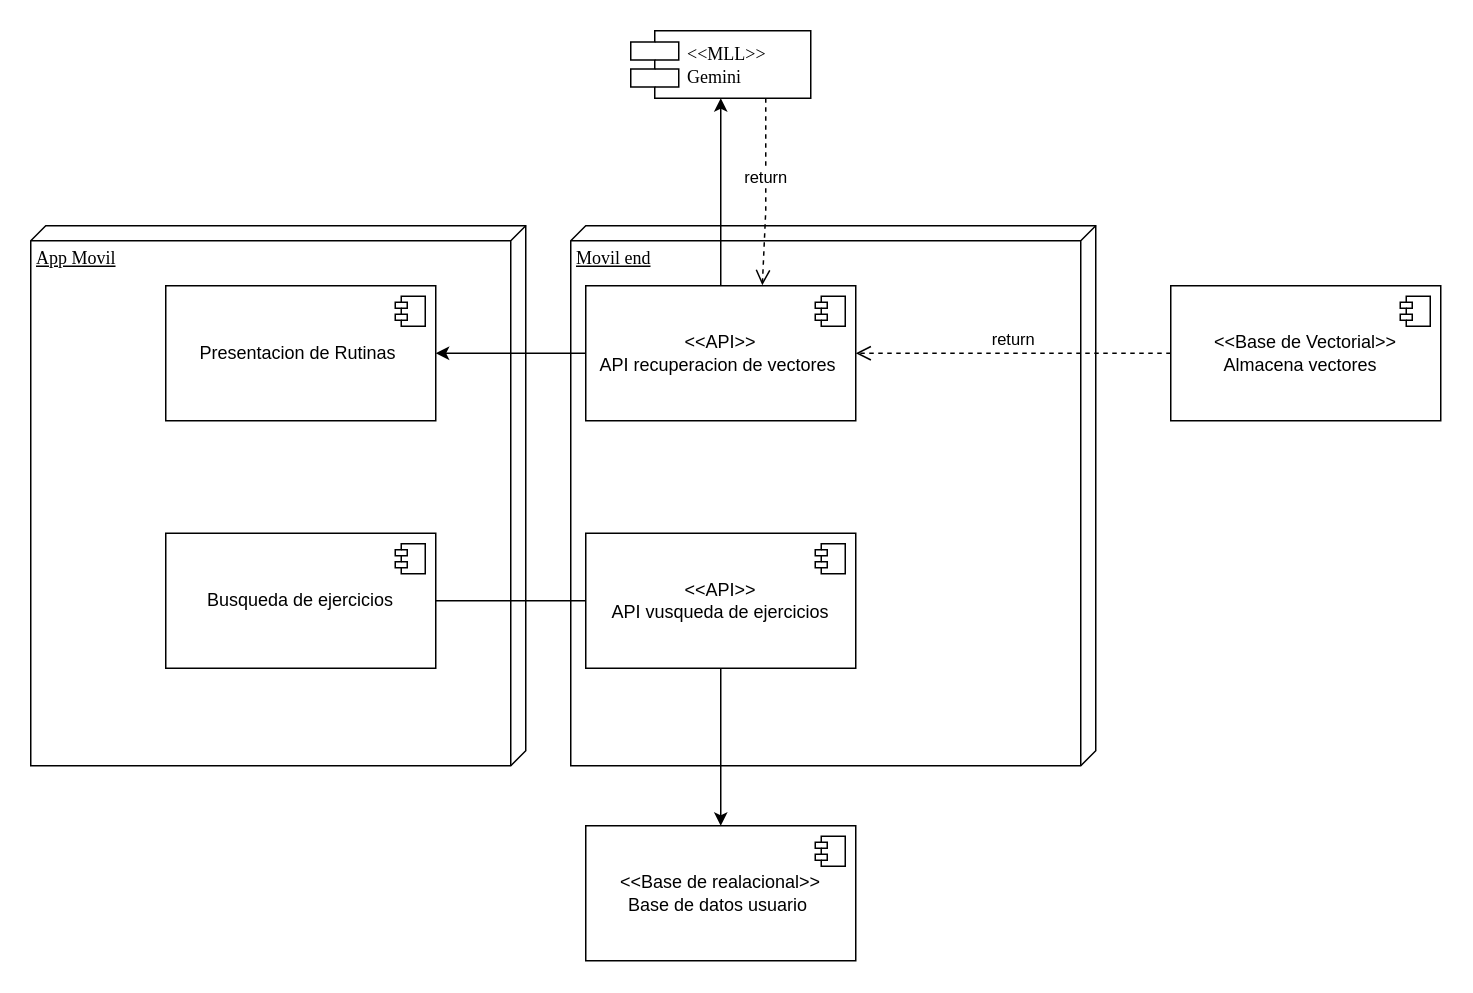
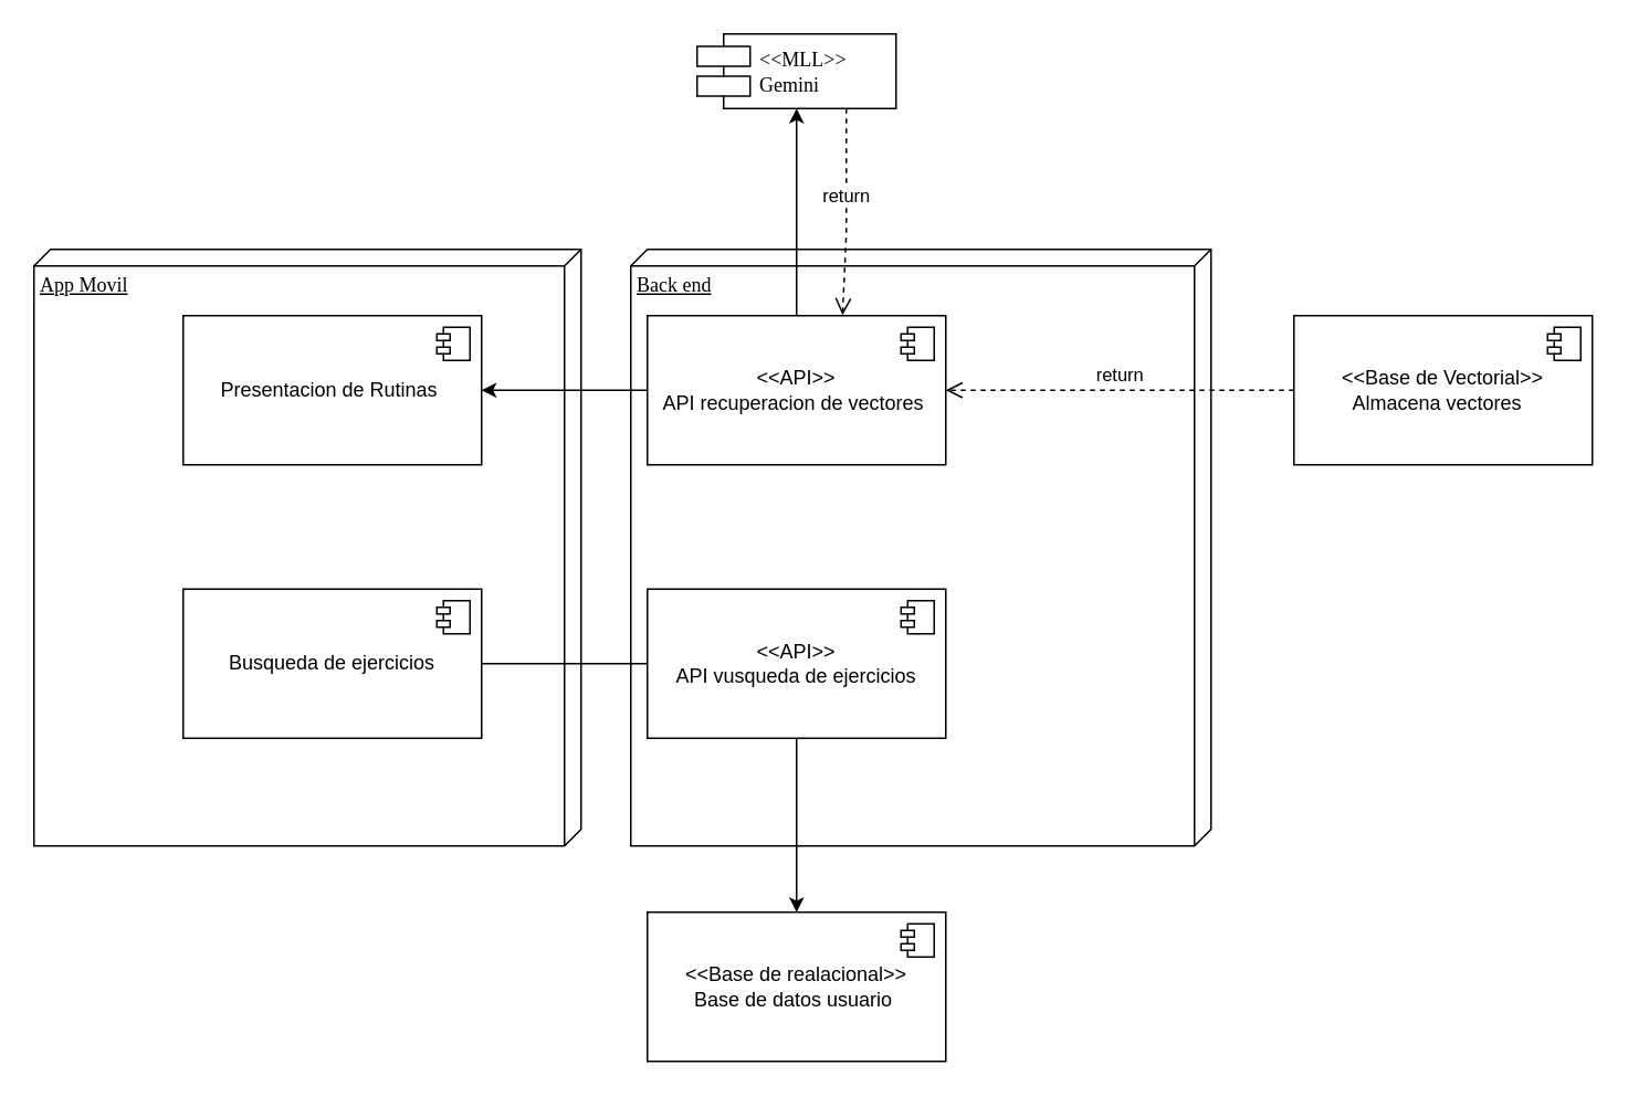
  <mxCell id="0" />
  <mxCell id="1" parent="0" />
  <mxCell id="2" value="App Movil" style="verticalAlign=top;align=left;spacingTop=8;spacingLeft=2;spacingRight=12;shape=cube;size=10;direction=south;fontStyle=4;html=1;rounded=0;shadow=0;comic=0;labelBackgroundColor=none;strokeWidth=1;fontFamily=Verdana;fontSize=12" vertex="1" parent="1"><mxGeometry x="20" y="150" width="330" height="360" as="geometry" /></mxCell>
- <mxCell id="3" value="Movil end" style="verticalAlign=top;align=left;spacingTop=8;spacingLeft=2;spacingRight=12;shape=cube;size=10;direction=south;fontStyle=4;html=1;rounded=0;shadow=0;comic=0;labelBackgroundColor=none;strokeWidth=1;fontFamily=Verdana;fontSize=12" vertex="1" parent="1"><mxGeometry x="380" y="150" width="350" height="360" as="geometry" /></mxCell>
+ <mxCell id="3" value="Back end" style="verticalAlign=top;align=left;spacingTop=8;spacingLeft=2;spacingRight=12;shape=cube;size=10;direction=south;fontStyle=4;html=1;rounded=0;shadow=0;comic=0;labelBackgroundColor=none;strokeWidth=1;fontFamily=Verdana;fontSize=12" vertex="1" parent="1"><mxGeometry x="380" y="150" width="350" height="360" as="geometry" /></mxCell>
  <mxCell id="4" value="&lt;div&gt;&amp;lt;&amp;lt;MLL&amp;gt;&amp;gt;&lt;/div&gt;Gemini" style="shape=component;align=left;spacingLeft=36;rounded=0;shadow=0;comic=0;labelBackgroundColor=none;strokeWidth=1;fontFamily=Verdana;fontSize=12;html=1;" vertex="1" parent="1"><mxGeometry x="420" y="20" width="120" height="45" as="geometry" /></mxCell>
  <mxCell id="5" value="Busqueda de ejercicios" style="html=1;dropTarget=0;whiteSpace=wrap;" vertex="1" parent="1"><mxGeometry x="110" y="355" width="180" height="90" as="geometry" /></mxCell>
  <mxCell id="6" value="" style="shape=module;jettyWidth=8;jettyHeight=4;" vertex="1" parent="5"><mxGeometry x="1" width="20" height="20" relative="1" as="geometry"><mxPoint x="-27" y="7" as="offset" /></mxGeometry></mxCell>
  <mxCell id="7" value="&amp;lt;&amp;lt;Base de&amp;nbsp;realacional&amp;gt;&amp;gt;&lt;div&gt;Base de datos usuario&amp;nbsp;&lt;/div&gt;" style="html=1;dropTarget=0;whiteSpace=wrap;" vertex="1" parent="1"><mxGeometry x="390" y="550" width="180" height="90" as="geometry" /></mxCell>
  <mxCell id="8" value="" style="shape=module;jettyWidth=8;jettyHeight=4;" vertex="1" parent="7"><mxGeometry x="1" width="20" height="20" relative="1" as="geometry"><mxPoint x="-27" y="7" as="offset" /></mxGeometry></mxCell>
  <mxCell id="9" value="" style="edgeStyle=orthogonalEdgeStyle;rounded=0;orthogonalLoop=1;jettySize=auto;html=1;" edge="1" parent="1" source="10" target="7"><mxGeometry relative="1" as="geometry" /></mxCell>
  <mxCell id="10" value="&amp;lt;&amp;lt;API&amp;gt;&amp;gt;&lt;div&gt;API vusqueda de ejercicios&lt;/div&gt;" style="html=1;dropTarget=0;whiteSpace=wrap;" vertex="1" parent="1"><mxGeometry x="390" y="355" width="180" height="90" as="geometry" /></mxCell>
  <mxCell id="11" value="" style="shape=module;jettyWidth=8;jettyHeight=4;" vertex="1" parent="10"><mxGeometry x="1" width="20" height="20" relative="1" as="geometry"><mxPoint x="-27" y="7" as="offset" /></mxGeometry></mxCell>
  <mxCell id="12" value="&amp;lt;&amp;lt;Base de&amp;nbsp;Vectorial&amp;gt;&amp;gt;&lt;div&gt;Almacena vectores&amp;nbsp;&amp;nbsp;&lt;/div&gt;" style="html=1;dropTarget=0;whiteSpace=wrap;" vertex="1" parent="1"><mxGeometry x="780" y="190" width="180" height="90" as="geometry" /></mxCell>
  <mxCell id="13" value="" style="shape=module;jettyWidth=8;jettyHeight=4;" vertex="1" parent="12"><mxGeometry x="1" width="20" height="20" relative="1" as="geometry"><mxPoint x="-27" y="7" as="offset" /></mxGeometry></mxCell>
  <mxCell id="14" value="" style="line;strokeWidth=1;fillColor=none;align=left;verticalAlign=middle;spacingTop=-1;spacingLeft=3;spacingRight=3;rotatable=0;labelPosition=right;points=[];portConstraint=eastwest;strokeColor=inherit;" vertex="1" parent="1"><mxGeometry x="290" y="396" width="100" height="8" as="geometry" /></mxCell>
  <mxCell id="15" style="edgeStyle=orthogonalEdgeStyle;rounded=0;orthogonalLoop=1;jettySize=auto;html=1;entryX=0.5;entryY=1;entryDx=0;entryDy=0;" edge="1" parent="1" source="17" target="4"><mxGeometry relative="1" as="geometry" /></mxCell>
  <mxCell id="16" style="edgeStyle=orthogonalEdgeStyle;rounded=0;orthogonalLoop=1;jettySize=auto;html=1;" edge="1" parent="1" source="17" target="21"><mxGeometry relative="1" as="geometry" /></mxCell>
  <mxCell id="17" value="&amp;lt;&amp;lt;API&amp;gt;&amp;gt;&lt;div&gt;API recuperacion de vectores&amp;nbsp;&lt;/div&gt;" style="html=1;dropTarget=0;whiteSpace=wrap;" vertex="1" parent="1"><mxGeometry x="390" y="190" width="180" height="90" as="geometry" /></mxCell>
  <mxCell id="18" value="" style="shape=module;jettyWidth=8;jettyHeight=4;" vertex="1" parent="17"><mxGeometry x="1" width="20" height="20" relative="1" as="geometry"><mxPoint x="-27" y="7" as="offset" /></mxGeometry></mxCell>
  <mxCell id="19" value="return" style="html=1;verticalAlign=bottom;endArrow=open;dashed=1;endSize=8;curved=0;rounded=0;entryX=1;entryY=0.5;entryDx=0;entryDy=0;exitX=0;exitY=0.5;exitDx=0;exitDy=0;" edge="1" parent="1" source="12" target="17"><mxGeometry relative="1" as="geometry"><mxPoint x="670" y="240" as="sourcePoint" /><mxPoint x="590" y="240" as="targetPoint" /></mxGeometry></mxCell>
  <mxCell id="20" value="return" style="html=1;verticalAlign=bottom;endArrow=open;dashed=1;endSize=8;curved=0;rounded=0;exitX=0.75;exitY=1;exitDx=0;exitDy=0;entryX=0.654;entryY=-0.004;entryDx=0;entryDy=0;entryPerimeter=0;" edge="1" parent="1" source="4" target="17"><mxGeometry relative="1" as="geometry"><mxPoint x="630" y="240" as="sourcePoint" /><mxPoint x="550" y="240" as="targetPoint" /><Array as="points"><mxPoint x="510" y="140" /></Array></mxGeometry></mxCell>
  <mxCell id="21" value="Presentacion de Rutinas&amp;nbsp;" style="html=1;dropTarget=0;whiteSpace=wrap;" vertex="1" parent="1"><mxGeometry x="110" y="190" width="180" height="90" as="geometry" /></mxCell>
  <mxCell id="22" value="" style="shape=module;jettyWidth=8;jettyHeight=4;" vertex="1" parent="21"><mxGeometry x="1" width="20" height="20" relative="1" as="geometry"><mxPoint x="-27" y="7" as="offset" /></mxGeometry></mxCell>
